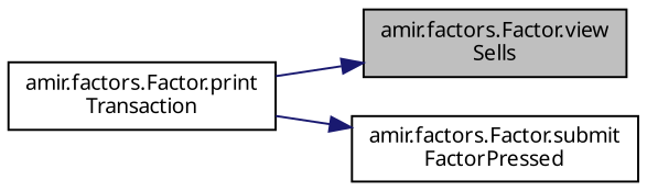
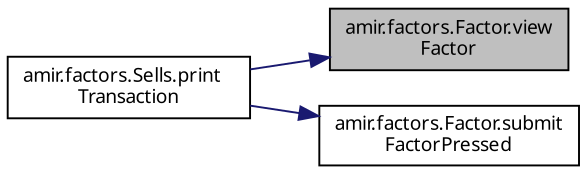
  digraph {
    rankdir=RL
    node [color=black fillcolor=white fontname="FreeSans.ttf" fontsize=10 shape=record style=filled]
    edge [color=midnightblue dir=back fontname="FreeSans.ttf" fontsize=10 labelfontname="FreeSans.ttf" labelfontsize=10 style=solid]
-   n1 [fillcolor=grey75 fontcolor=black height=0.2 label="amir.factors.Factor.view\lSells" width=0.4]
-   n2 [height=0.2 label="amir.factors.Factor.print\lTransaction" width=0.4]
+   n1 [fillcolor=grey75 fontcolor=black height=0.2 label="amir.factors.Factor.view\lFactor" width=0.4]
+   n2 [height=0.2 label="amir.factors.Sells.print\lTransaction" width=0.4]
    n3 [height=0.2 label="amir.factors.Factor.submit\lFactorPressed" width=0.4]
    n1 -> n2
    n3 -> n2
  }
